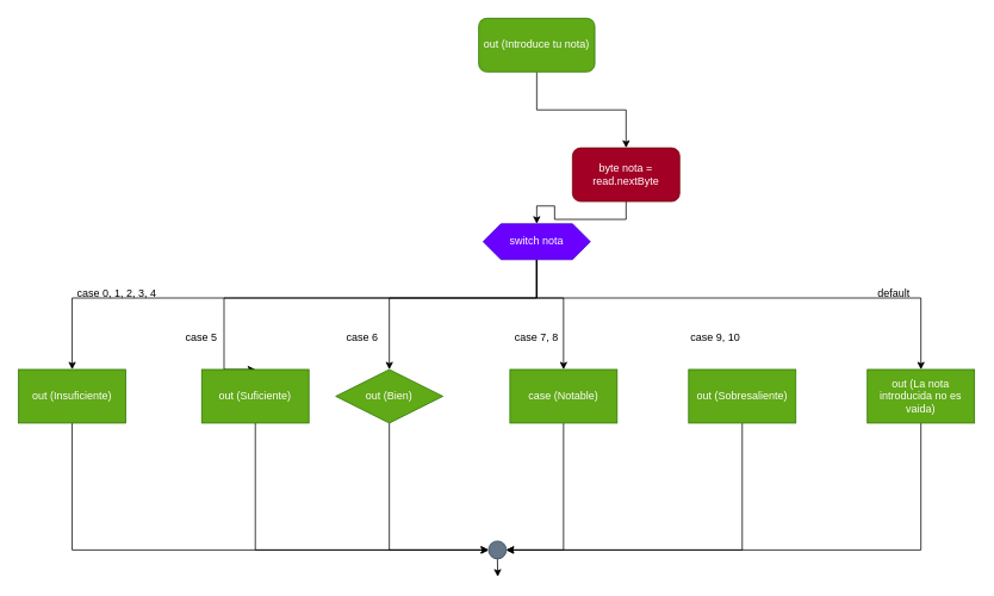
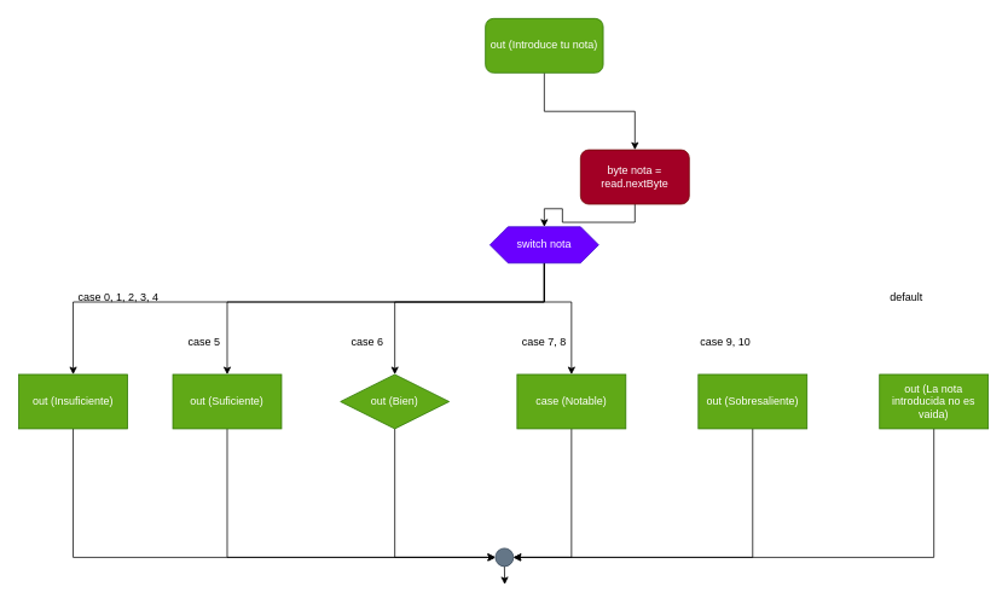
  <mxCell id="0" />
  <mxCell id="1" parent="0" />
  <mxCell id="2" style="edgeStyle=orthogonalEdgeStyle;rounded=0;orthogonalLoop=1;jettySize=auto;html=1;exitX=0.5;exitY=1;exitDx=0;exitDy=0;entryX=0.5;entryY=0;entryDx=0;entryDy=0;" edge="1" parent="1" source="3" target="5"><mxGeometry relative="1" as="geometry" /></mxCell>
  <mxCell id="3" value="out (Introduce tu nota)" style="rounded=1;whiteSpace=wrap;html=1;fillColor=#60a917;fontColor=#ffffff;strokeColor=#2D7600;" vertex="1" parent="1"><mxGeometry x="535" y="20" width="130" height="60" as="geometry" /></mxCell>
  <mxCell id="4" style="edgeStyle=orthogonalEdgeStyle;rounded=0;orthogonalLoop=1;jettySize=auto;html=1;exitX=0.5;exitY=1;exitDx=0;exitDy=0;entryX=0.5;entryY=0;entryDx=0;entryDy=0;" edge="1" parent="1" source="5" target="11"><mxGeometry relative="1" as="geometry" /></mxCell>
  <mxCell id="5" value="byte nota = read.nextByte" style="rounded=1;whiteSpace=wrap;html=1;fillColor=#a20025;fontColor=#ffffff;strokeColor=#6F0000;" vertex="1" parent="1"><mxGeometry x="640" y="165" width="120" height="60" as="geometry" /></mxCell>
  <mxCell id="6" style="edgeStyle=orthogonalEdgeStyle;rounded=0;orthogonalLoop=1;jettySize=auto;html=1;exitX=0.5;exitY=1;exitDx=0;exitDy=0;entryX=0.5;entryY=0;entryDx=0;entryDy=0;" edge="1" parent="1" source="11" target="13"><mxGeometry relative="1" as="geometry"><Array as="points"><mxPoint x="600" y="333" /><mxPoint x="80" y="333" /></Array></mxGeometry></mxCell>
  <mxCell id="7" style="edgeStyle=orthogonalEdgeStyle;rounded=0;orthogonalLoop=1;jettySize=auto;html=1;exitX=0.5;exitY=1;exitDx=0;exitDy=0;entryX=0.5;entryY=0;entryDx=0;entryDy=0;" edge="1" parent="1" source="11" target="16"><mxGeometry relative="1" as="geometry"><Array as="points"><mxPoint x="600" y="333" /><mxPoint x="250" y="333" /></Array></mxGeometry></mxCell>
  <mxCell id="8" style="edgeStyle=orthogonalEdgeStyle;rounded=0;orthogonalLoop=1;jettySize=auto;html=1;exitX=0.5;exitY=1;exitDx=0;exitDy=0;entryX=0.5;entryY=0;entryDx=0;entryDy=0;" edge="1" parent="1" source="11" target="19"><mxGeometry relative="1" as="geometry"><Array as="points"><mxPoint x="600" y="333" /><mxPoint x="435" y="333" /></Array></mxGeometry></mxCell>
  <mxCell id="9" style="edgeStyle=orthogonalEdgeStyle;rounded=0;orthogonalLoop=1;jettySize=auto;html=1;exitX=0.5;exitY=1;exitDx=0;exitDy=0;entryX=0.5;entryY=0;entryDx=0;entryDy=0;" edge="1" parent="1" source="11" target="22"><mxGeometry relative="1" as="geometry"><Array as="points"><mxPoint x="600" y="333" /><mxPoint x="630" y="333" /></Array></mxGeometry></mxCell>
- <mxCell id="10" style="edgeStyle=orthogonalEdgeStyle;rounded=0;orthogonalLoop=1;jettySize=auto;html=1;exitX=0.5;exitY=1;exitDx=0;exitDy=0;entryX=0.5;entryY=0;entryDx=0;entryDy=0;" edge="1" parent="1" source="11" target="28"><mxGeometry relative="1" as="geometry"><Array as="points"><mxPoint x="600" y="333" /><mxPoint x="1030" y="333" /></Array></mxGeometry></mxCell>
  <mxCell id="11" value="switch nota" style="shape=hexagon;perimeter=hexagonPerimeter2;whiteSpace=wrap;html=1;fixedSize=1;fillColor=#6a00ff;fontColor=#ffffff;strokeColor=#3700CC;" vertex="1" parent="1"><mxGeometry x="540" y="250" width="120" height="40" as="geometry" /></mxCell>
  <mxCell id="12" style="edgeStyle=orthogonalEdgeStyle;rounded=0;orthogonalLoop=1;jettySize=auto;html=1;exitX=0.5;exitY=1;exitDx=0;exitDy=0;entryX=0;entryY=0.5;entryDx=0;entryDy=0;" edge="1" parent="1" source="13" target="31"><mxGeometry relative="1" as="geometry" /></mxCell>
  <mxCell id="13" value="out (Insuficiente)" style="rounded=0;whiteSpace=wrap;html=1;fillColor=#60a917;fontColor=#ffffff;strokeColor=#2D7600;" vertex="1" parent="1"><mxGeometry x="20" y="413" width="120" height="60" as="geometry" /></mxCell>
  <mxCell id="14" value="case 0, 1, 2, 3, 4" style="text;html=1;strokeColor=none;fillColor=none;align=center;verticalAlign=middle;whiteSpace=wrap;rounded=0;rotation=0;" vertex="1" parent="1"><mxGeometry x="80" y="313" width="100" height="30" as="geometry" /></mxCell>
  <mxCell id="15" style="edgeStyle=orthogonalEdgeStyle;rounded=0;orthogonalLoop=1;jettySize=auto;html=1;exitX=0.5;exitY=1;exitDx=0;exitDy=0;entryX=0;entryY=0.5;entryDx=0;entryDy=0;" edge="1" parent="1" source="16" target="31"><mxGeometry relative="1" as="geometry" /></mxCell>
- <mxCell id="16" value="out (Suficiente)" style="rounded=0;whiteSpace=wrap;html=1;fillColor=#60a917;fontColor=#ffffff;strokeColor=#2D7600;" vertex="1" parent="1"><mxGeometry x="225" y="413" width="120" height="60" as="geometry" /></mxCell>
+ <mxCell id="16" value="out (Suficiente)" style="rounded=0;whiteSpace=wrap;html=1;fillColor=#60a917;fontColor=#ffffff;strokeColor=#2D7600;" vertex="1" parent="1"><mxGeometry x="190" y="413" width="120" height="60" as="geometry" /></mxCell>
  <mxCell id="17" value="case 5" style="text;html=1;strokeColor=none;fillColor=none;align=center;verticalAlign=middle;whiteSpace=wrap;rounded=0;rotation=0;" vertex="1" parent="1"><mxGeometry x="200" y="363" width="50" height="30" as="geometry" /></mxCell>
  <mxCell id="18" style="edgeStyle=orthogonalEdgeStyle;rounded=0;orthogonalLoop=1;jettySize=auto;html=1;exitX=0.5;exitY=1;exitDx=0;exitDy=0;entryX=0;entryY=0.5;entryDx=0;entryDy=0;" edge="1" parent="1" source="19" target="31"><mxGeometry relative="1" as="geometry" /></mxCell>
  <mxCell id="19" value="out (Bien)" style="rhombus;whiteSpace=wrap;html=1;fillColor=#60a917;fontColor=#ffffff;strokeColor=#2D7600;" vertex="1" parent="1"><mxGeometry x="375" y="413" width="120" height="60" as="geometry" /></mxCell>
  <mxCell id="20" value="case 6" style="text;html=1;strokeColor=none;fillColor=none;align=center;verticalAlign=middle;whiteSpace=wrap;rounded=0;rotation=0;" vertex="1" parent="1"><mxGeometry x="380" y="363" width="50" height="30" as="geometry" /></mxCell>
  <mxCell id="21" style="edgeStyle=orthogonalEdgeStyle;rounded=0;orthogonalLoop=1;jettySize=auto;html=1;exitX=0.5;exitY=1;exitDx=0;exitDy=0;entryX=1;entryY=0.5;entryDx=0;entryDy=0;" edge="1" parent="1" source="22" target="31"><mxGeometry relative="1" as="geometry" /></mxCell>
  <mxCell id="22" value="case (Notable)" style="rounded=0;whiteSpace=wrap;html=1;fillColor=#60a917;fontColor=#ffffff;strokeColor=#2D7600;" vertex="1" parent="1"><mxGeometry x="570" y="413" width="120" height="60" as="geometry" /></mxCell>
  <mxCell id="23" value="case 7, 8" style="text;html=1;strokeColor=none;fillColor=none;align=center;verticalAlign=middle;whiteSpace=wrap;rounded=0;rotation=0;" vertex="1" parent="1"><mxGeometry x="570" y="363" width="60" height="30" as="geometry" /></mxCell>
  <mxCell id="24" style="edgeStyle=orthogonalEdgeStyle;rounded=0;orthogonalLoop=1;jettySize=auto;html=1;exitX=0.5;exitY=1;exitDx=0;exitDy=0;entryX=1;entryY=0.5;entryDx=0;entryDy=0;" edge="1" parent="1" source="25" target="31"><mxGeometry relative="1" as="geometry" /></mxCell>
  <mxCell id="25" value="out (Sobresaliente)" style="rounded=0;whiteSpace=wrap;html=1;fillColor=#60a917;fontColor=#ffffff;strokeColor=#2D7600;" vertex="1" parent="1"><mxGeometry x="770" y="413" width="120" height="60" as="geometry" /></mxCell>
  <mxCell id="26" value="case 9, 10" style="text;html=1;strokeColor=none;fillColor=none;align=center;verticalAlign=middle;whiteSpace=wrap;rounded=0;rotation=0;" vertex="1" parent="1"><mxGeometry x="770" y="363" width="60" height="30" as="geometry" /></mxCell>
  <mxCell id="27" style="edgeStyle=orthogonalEdgeStyle;rounded=0;orthogonalLoop=1;jettySize=auto;html=1;exitX=0.5;exitY=1;exitDx=0;exitDy=0;entryX=1;entryY=0.5;entryDx=0;entryDy=0;" edge="1" parent="1" source="28" target="31"><mxGeometry relative="1" as="geometry" /></mxCell>
  <mxCell id="28" value="out (La nota introducida no es vaida)" style="rounded=0;whiteSpace=wrap;html=1;fillColor=#60a917;fontColor=#ffffff;strokeColor=#2D7600;" vertex="1" parent="1"><mxGeometry x="970" y="413" width="120" height="60" as="geometry" /></mxCell>
  <mxCell id="29" value="default" style="text;html=1;strokeColor=none;fillColor=none;align=center;verticalAlign=middle;whiteSpace=wrap;rounded=0;rotation=0;" vertex="1" parent="1"><mxGeometry x="970" y="313" width="60" height="30" as="geometry" /></mxCell>
  <mxCell id="30" style="edgeStyle=orthogonalEdgeStyle;rounded=0;orthogonalLoop=1;jettySize=auto;html=1;exitX=0.5;exitY=1;exitDx=0;exitDy=0;" edge="1" parent="1" source="31"><mxGeometry relative="1" as="geometry"><mxPoint x="556.333" y="645" as="targetPoint" /></mxGeometry></mxCell>
  <mxCell id="31" value="" style="ellipse;whiteSpace=wrap;html=1;aspect=fixed;fillColor=#647687;fontColor=#ffffff;strokeColor=#314354;" vertex="1" parent="1"><mxGeometry x="546" y="605" width="20" height="20" as="geometry" /></mxCell>
